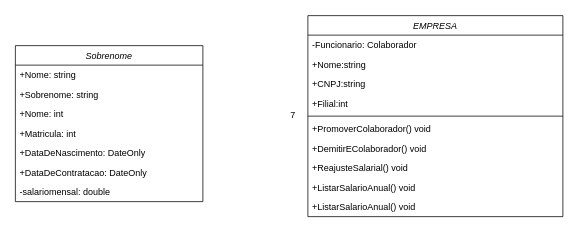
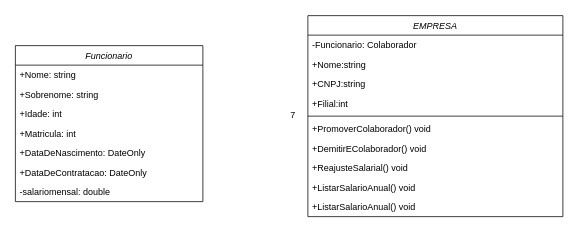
  <mxCell id="0" />
  <mxCell id="1" parent="0" />
- <mxCell id="2" value="Sobrenome" style="swimlane;fontStyle=2;align=center;verticalAlign=top;childLayout=stackLayout;horizontal=1;startSize=26;horizontalStack=0;resizeParent=1;resizeLast=0;collapsible=1;marginBottom=0;rounded=0;shadow=0;strokeWidth=1;" vertex="1" parent="1"><mxGeometry x="20" y="60" width="250" height="208" as="geometry"><mxRectangle x="230" y="140" width="160" height="26" as="alternateBounds" /></mxGeometry></mxCell>
+ <mxCell id="2" value="Funcionario" style="swimlane;fontStyle=2;align=center;verticalAlign=top;childLayout=stackLayout;horizontal=1;startSize=26;horizontalStack=0;resizeParent=1;resizeLast=0;collapsible=1;marginBottom=0;rounded=0;shadow=0;strokeWidth=1;" vertex="1" parent="1"><mxGeometry x="20" y="60" width="250" height="208" as="geometry"><mxRectangle x="230" y="140" width="160" height="26" as="alternateBounds" /></mxGeometry></mxCell>
  <mxCell id="3" value="+Nome: string" style="text;align=left;verticalAlign=top;spacingLeft=4;spacingRight=4;overflow=hidden;rotatable=0;points=[[0,0.5],[1,0.5]];portConstraint=eastwest;" vertex="1" parent="2"><mxGeometry y="26" width="250" height="26" as="geometry" /></mxCell>
  <mxCell id="4" value="+Sobrenome: string" style="text;align=left;verticalAlign=top;spacingLeft=4;spacingRight=4;overflow=hidden;rotatable=0;points=[[0,0.5],[1,0.5]];portConstraint=eastwest;" vertex="1" parent="2"><mxGeometry y="52" width="250" height="26" as="geometry" /></mxCell>
- <mxCell id="5" value="+Nome: int" style="text;align=left;verticalAlign=top;spacingLeft=4;spacingRight=4;overflow=hidden;rotatable=0;points=[[0,0.5],[1,0.5]];portConstraint=eastwest;rounded=0;shadow=0;html=0;" vertex="1" parent="2"><mxGeometry y="78" width="250" height="26" as="geometry" /></mxCell>
+ <mxCell id="5" value="+Idade: int" style="text;align=left;verticalAlign=top;spacingLeft=4;spacingRight=4;overflow=hidden;rotatable=0;points=[[0,0.5],[1,0.5]];portConstraint=eastwest;rounded=0;shadow=0;html=0;" vertex="1" parent="2"><mxGeometry y="78" width="250" height="26" as="geometry" /></mxCell>
  <mxCell id="6" value="+Matricula: int" style="text;align=left;verticalAlign=top;spacingLeft=4;spacingRight=4;overflow=hidden;rotatable=0;points=[[0,0.5],[1,0.5]];portConstraint=eastwest;rounded=0;shadow=0;html=0;" vertex="1" parent="2"><mxGeometry y="104" width="250" height="26" as="geometry" /></mxCell>
  <mxCell id="7" value="+DataDeNascimento: DateOnly&#10;" style="text;align=left;verticalAlign=top;spacingLeft=4;spacingRight=4;overflow=hidden;rotatable=0;points=[[0,0.5],[1,0.5]];portConstraint=eastwest;rounded=0;shadow=0;html=0;" vertex="1" parent="2"><mxGeometry y="130" width="250" height="26" as="geometry" /></mxCell>
  <mxCell id="8" value="+DataDeContratacao: DateOnly" style="text;align=left;verticalAlign=top;spacingLeft=4;spacingRight=4;overflow=hidden;rotatable=0;points=[[0,0.5],[1,0.5]];portConstraint=eastwest;rounded=0;shadow=0;html=0;" vertex="1" parent="2"><mxGeometry y="156" width="250" height="26" as="geometry" /></mxCell>
  <mxCell id="9" value="-salariomensal: double" style="text;align=left;verticalAlign=top;spacingLeft=4;spacingRight=4;overflow=hidden;rotatable=0;points=[[0,0.5],[1,0.5]];portConstraint=eastwest;rounded=0;shadow=0;html=0;" vertex="1" parent="2"><mxGeometry y="182" width="250" height="26" as="geometry" /></mxCell>
  <mxCell id="10" value="EMPRESA" style="swimlane;fontStyle=2;align=center;verticalAlign=top;childLayout=stackLayout;horizontal=1;startSize=26;horizontalStack=0;resizeParent=1;resizeLast=0;collapsible=1;marginBottom=0;rounded=0;shadow=0;strokeWidth=1;" vertex="1" parent="1"><mxGeometry x="410" y="20" width="340" height="268" as="geometry"><mxRectangle x="230" y="140" width="160" height="26" as="alternateBounds" /></mxGeometry></mxCell>
  <mxCell id="11" value="-Funcionario: Colaborador" style="text;align=left;verticalAlign=top;spacingLeft=4;spacingRight=4;overflow=hidden;rotatable=0;points=[[0,0.5],[1,0.5]];portConstraint=eastwest;" vertex="1" parent="10"><mxGeometry y="26" width="340" height="26" as="geometry" /></mxCell>
  <mxCell id="12" value="+Nome:string" style="text;align=left;verticalAlign=top;spacingLeft=4;spacingRight=4;overflow=hidden;rotatable=0;points=[[0,0.5],[1,0.5]];portConstraint=eastwest;" vertex="1" parent="10"><mxGeometry y="52" width="340" height="26" as="geometry" /></mxCell>
  <mxCell id="13" value="+CNPJ:string" style="text;align=left;verticalAlign=top;spacingLeft=4;spacingRight=4;overflow=hidden;rotatable=0;points=[[0,0.5],[1,0.5]];portConstraint=eastwest;" vertex="1" parent="10"><mxGeometry y="78" width="340" height="26" as="geometry" /></mxCell>
  <mxCell id="14" value="+Filial:int" style="text;align=left;verticalAlign=top;spacingLeft=4;spacingRight=4;overflow=hidden;rotatable=0;points=[[0,0.5],[1,0.5]];portConstraint=eastwest;" vertex="1" parent="10"><mxGeometry y="104" width="340" height="26" as="geometry" /></mxCell>
  <mxCell id="15" value="" style="line;html=1;strokeWidth=1;align=left;verticalAlign=middle;spacingTop=-1;spacingLeft=3;spacingRight=3;rotatable=0;labelPosition=right;points=[];portConstraint=eastwest;" vertex="1" parent="10"><mxGeometry y="130" width="340" height="8" as="geometry" /></mxCell>
  <mxCell id="16" value="+PromoverColaborador() void" style="text;align=left;verticalAlign=top;spacingLeft=4;spacingRight=4;overflow=hidden;rotatable=0;points=[[0,0.5],[1,0.5]];portConstraint=eastwest;" vertex="1" parent="10"><mxGeometry y="138" width="340" height="26" as="geometry" /></mxCell>
  <mxCell id="17" value="+DemitirEColaborador() void" style="text;align=left;verticalAlign=top;spacingLeft=4;spacingRight=4;overflow=hidden;rotatable=0;points=[[0,0.5],[1,0.5]];portConstraint=eastwest;" vertex="1" parent="10"><mxGeometry y="164" width="340" height="26" as="geometry" /></mxCell>
  <mxCell id="18" value="+ReajusteSalarial() void" style="text;align=left;verticalAlign=top;spacingLeft=4;spacingRight=4;overflow=hidden;rotatable=0;points=[[0,0.5],[1,0.5]];portConstraint=eastwest;" vertex="1" parent="10"><mxGeometry y="190" width="340" height="26" as="geometry" /></mxCell>
  <mxCell id="19" value="+ListarSalarioAnual() void" style="text;align=left;verticalAlign=top;spacingLeft=4;spacingRight=4;overflow=hidden;rotatable=0;points=[[0,0.5],[1,0.5]];portConstraint=eastwest;" vertex="1" parent="10"><mxGeometry y="216" width="340" height="26" as="geometry" /></mxCell>
  <mxCell id="20" value="+ListarSalarioAnual() void" style="text;align=left;verticalAlign=top;spacingLeft=4;spacingRight=4;overflow=hidden;rotatable=0;points=[[0,0.5],[1,0.5]];portConstraint=eastwest;" vertex="1" parent="10"><mxGeometry y="242" width="340" height="26" as="geometry" /></mxCell>
  <mxCell id="21" value="7" style="text;html=1;align=center;verticalAlign=middle;resizable=0;points=[];autosize=1;strokeColor=none;fillColor=none;" vertex="1" parent="1"><mxGeometry x="375" y="138" width="30" height="30" as="geometry" /></mxCell>
